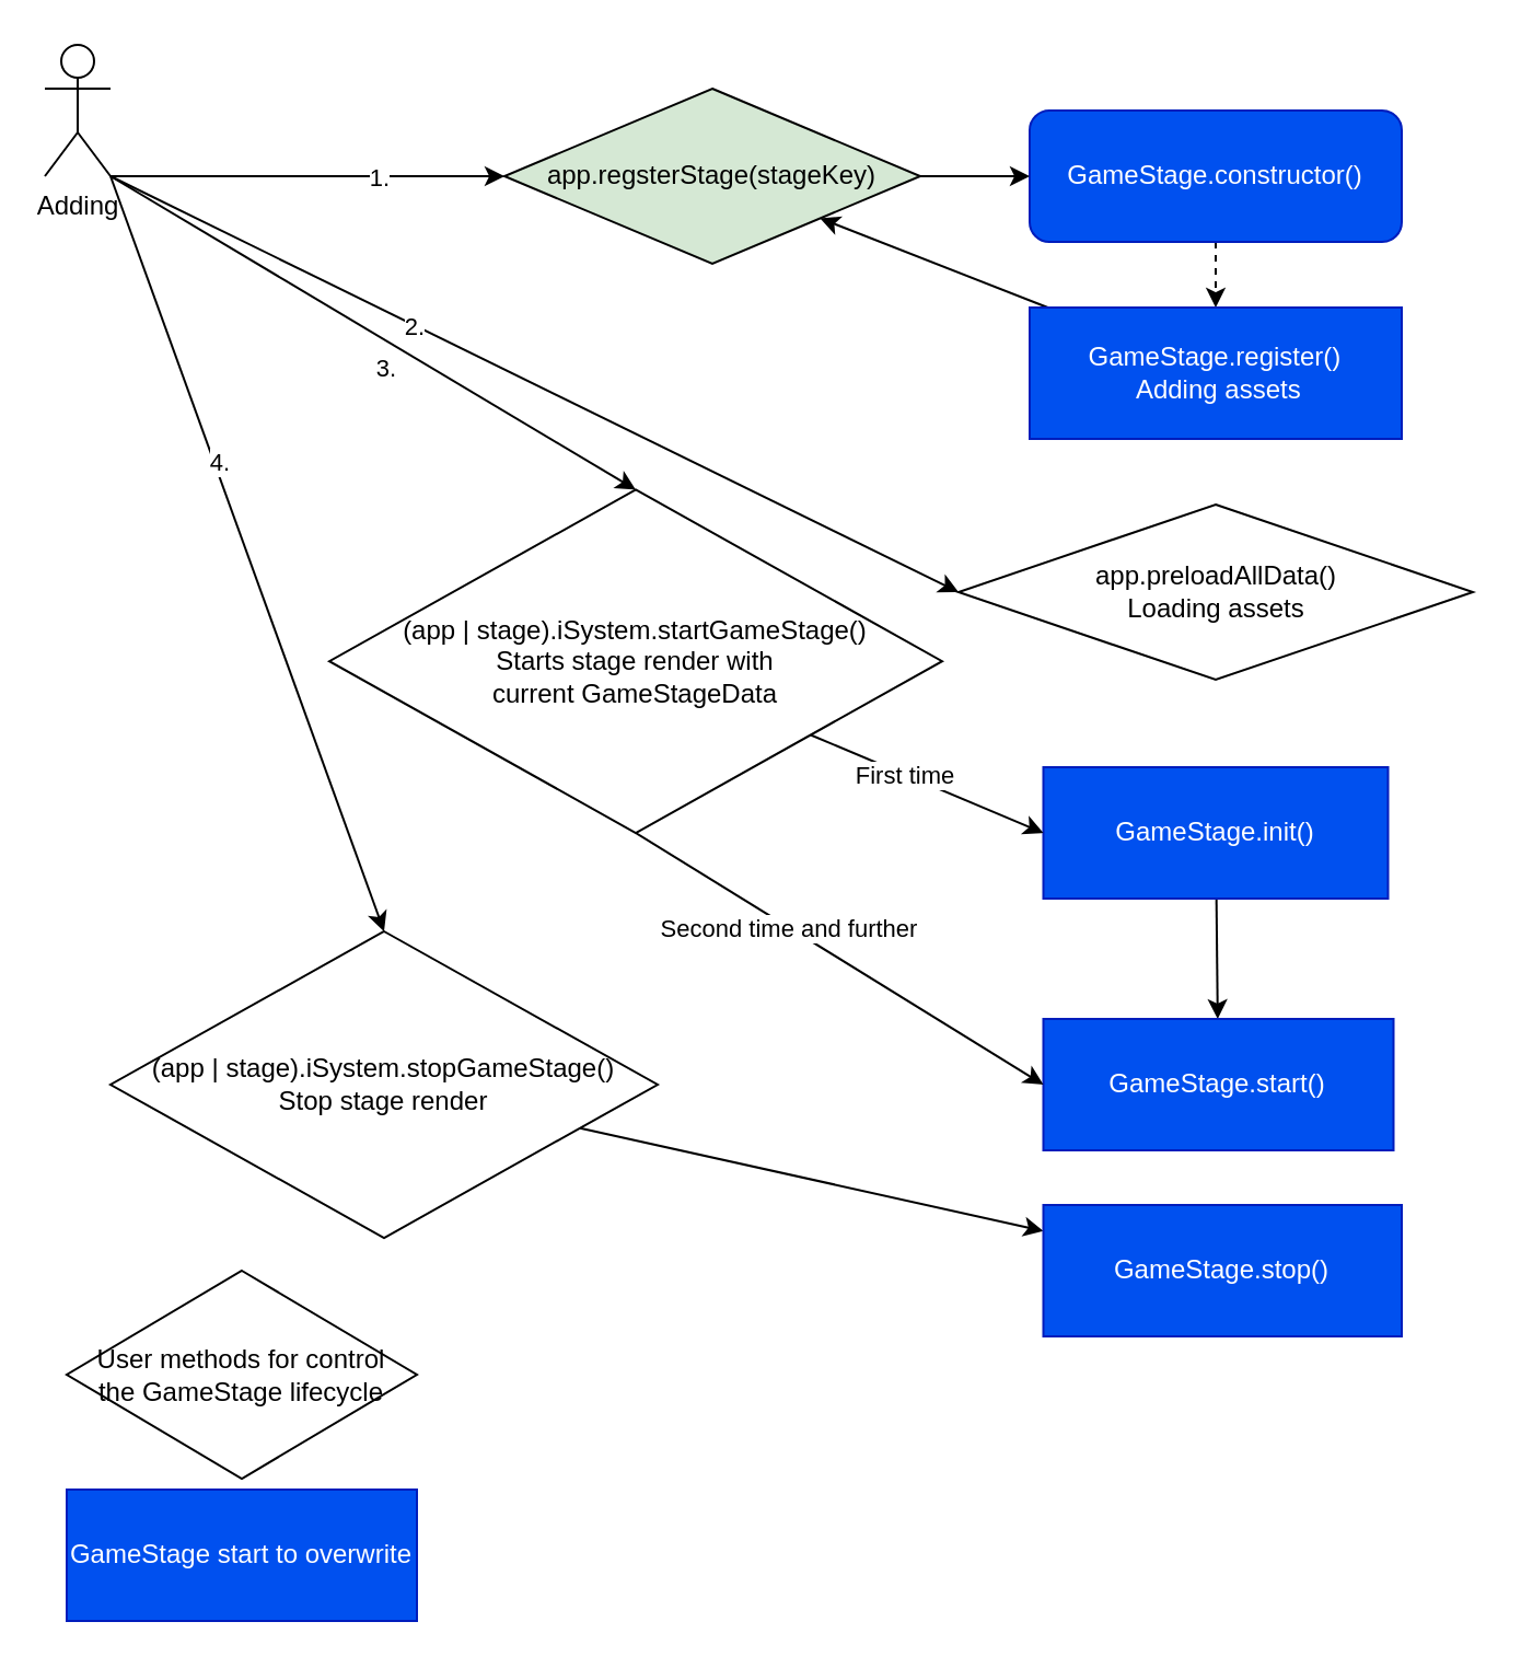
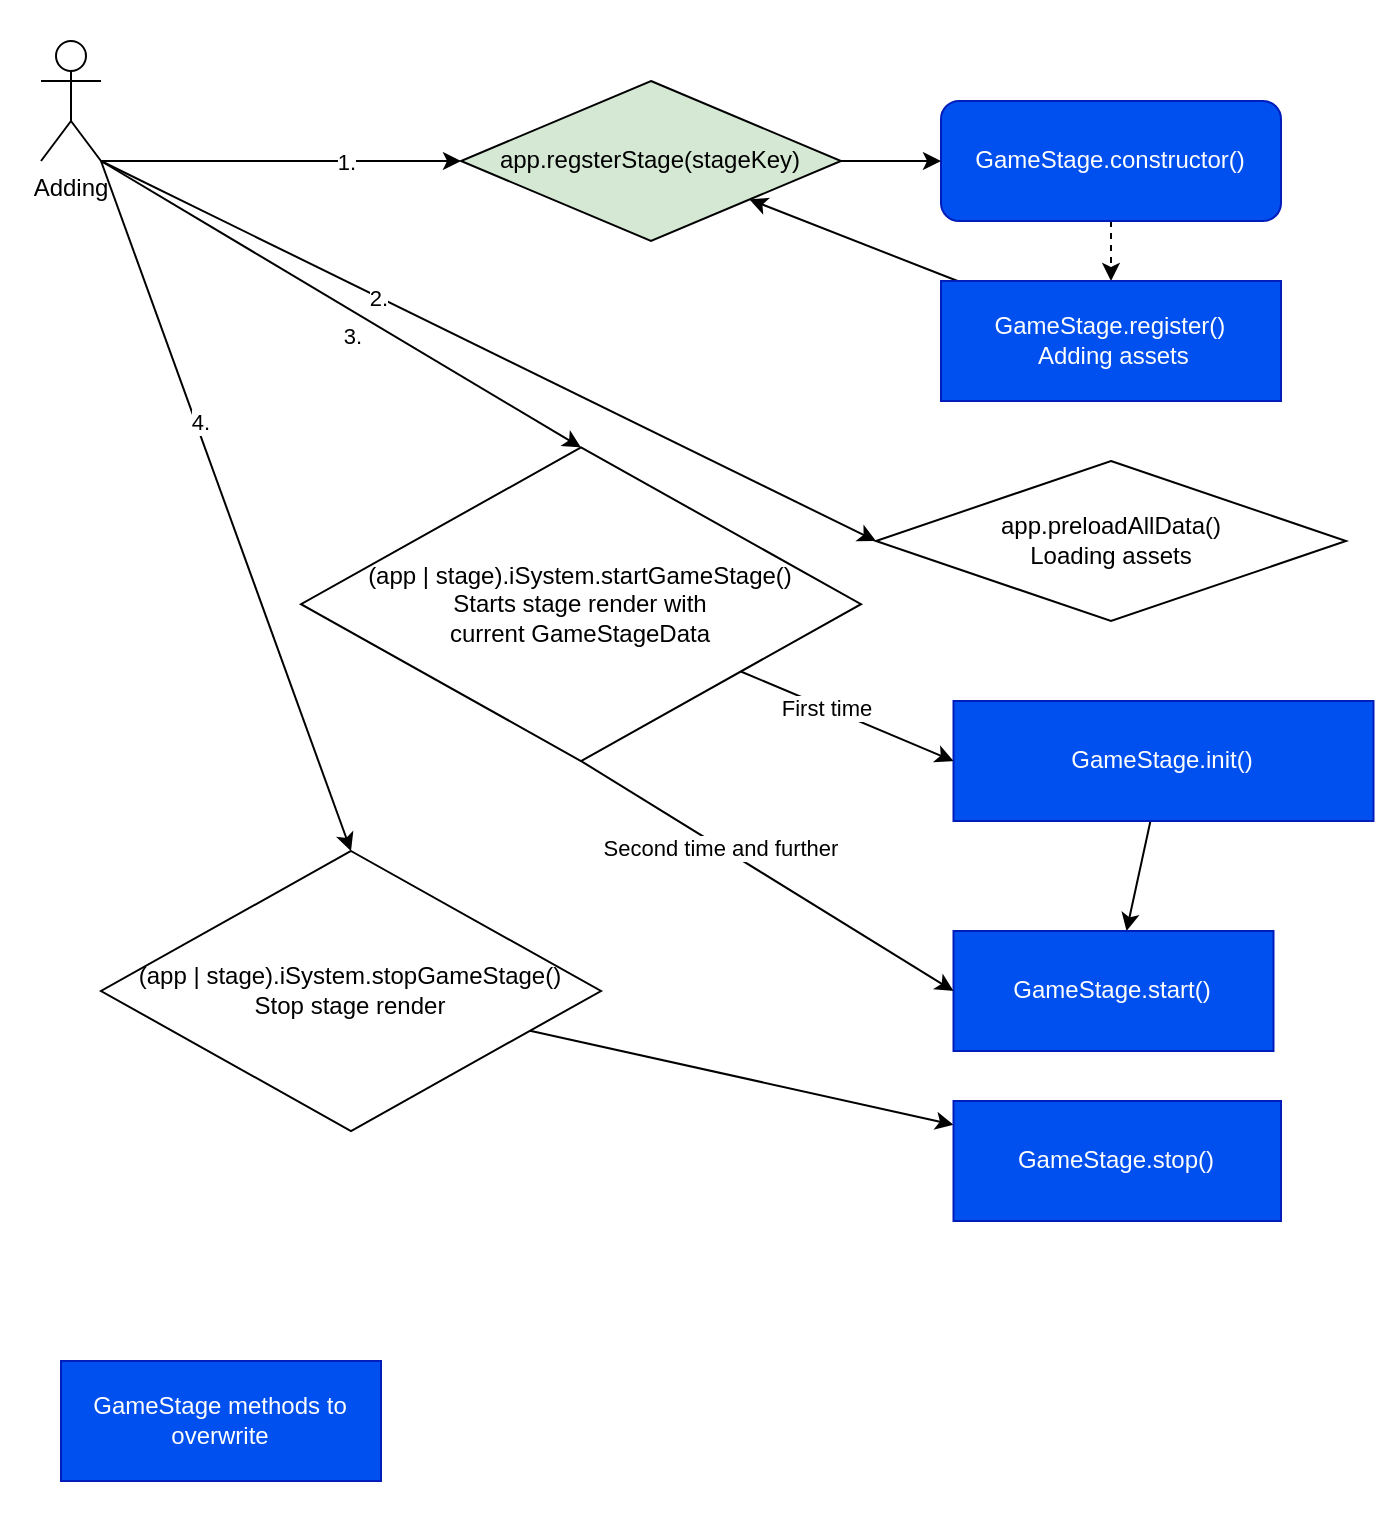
  <mxCell id="0" />
  <mxCell id="1" parent="0" />
  <mxCell id="2" value="" style="edgeStyle=none;html=1;dashed=1;" parent="1" source="3" target="5" edge="1"><mxGeometry relative="1" as="geometry" /></mxCell>
  <mxCell id="3" value="GameStage.constructor()" style="whiteSpace=wrap;html=1;fillColor=#0050ef;fontColor=#ffffff;strokeColor=#001DBC;rounded=1;" parent="1" vertex="1"><mxGeometry x="470" y="50" width="170" height="60" as="geometry" /></mxCell>
  <mxCell id="4" value="" style="edgeStyle=none;html=1;" parent="1" source="5" target="20" edge="1"><mxGeometry relative="1" as="geometry" /></mxCell>
  <mxCell id="5" value="GameStage.register()&lt;br&gt;&amp;nbsp;Adding assets" style="whiteSpace=wrap;html=1;rounded=0;fillColor=#0050ef;fontColor=#ffffff;strokeColor=#001DBC;" parent="1" vertex="1"><mxGeometry x="470" y="140" width="170" height="60" as="geometry" /></mxCell>
  <mxCell id="6" value="app.preloadAllData()&lt;br&gt;Loading assets" style="rhombus;whiteSpace=wrap;html=1;rounded=0;" parent="1" vertex="1"><mxGeometry x="437.5" y="230" width="235" height="80" as="geometry" /></mxCell>
  <mxCell id="7" value="" style="edgeStyle=none;html=1;" parent="1" source="8" target="9" edge="1"><mxGeometry relative="1" as="geometry" /></mxCell>
- <mxCell id="8" value="GameStage.init()" style="whiteSpace=wrap;html=1;rounded=0;fillColor=#0050ef;fontColor=#ffffff;strokeColor=#001DBC;" parent="1" vertex="1"><mxGeometry x="476.25" y="350" width="157.5" height="60" as="geometry" /></mxCell>
+ <mxCell id="8" value="GameStage.init()" style="whiteSpace=wrap;html=1;rounded=0;fillColor=#0050ef;fontColor=#ffffff;strokeColor=#001DBC;" parent="1" vertex="1"><mxGeometry x="476.25" y="350" width="210" height="60" as="geometry" /></mxCell>
  <mxCell id="9" value="GameStage.start()" style="whiteSpace=wrap;html=1;rounded=0;fillColor=#0050ef;fontColor=#ffffff;strokeColor=#001DBC;" parent="1" vertex="1"><mxGeometry x="476.25" y="465" width="160" height="60" as="geometry" /></mxCell>
  <mxCell id="10" value="" style="edgeStyle=none;html=1;entryX=0;entryY=0.5;entryDx=0;entryDy=0;exitX=1;exitY=1;exitDx=0;exitDy=0;exitPerimeter=0;" parent="1" source="18" target="20" edge="1"><mxGeometry relative="1" as="geometry"><mxPoint x="155" y="50" as="targetPoint" /></mxGeometry></mxCell>
  <mxCell id="11" value="1." style="edgeLabel;html=1;align=center;verticalAlign=middle;resizable=0;points=[];" parent="10" vertex="1" connectable="0"><mxGeometry x="0.356" y="1" relative="1" as="geometry"><mxPoint y="1" as="offset" /></mxGeometry></mxCell>
  <mxCell id="12" style="edgeStyle=none;html=1;exitX=1;exitY=1;exitDx=0;exitDy=0;exitPerimeter=0;entryX=0;entryY=0.5;entryDx=0;entryDy=0;" parent="1" source="18" target="6" edge="1"><mxGeometry relative="1" as="geometry" /></mxCell>
  <mxCell id="13" value="2." style="edgeLabel;html=1;align=center;verticalAlign=middle;resizable=0;points=[];" parent="12" vertex="1" connectable="0"><mxGeometry x="-0.749" y="-1" relative="1" as="geometry"><mxPoint x="90" y="44" as="offset" /></mxGeometry></mxCell>
  <mxCell id="14" style="edgeStyle=none;html=1;exitX=1;exitY=1;exitDx=0;exitDy=0;exitPerimeter=0;entryX=0.5;entryY=0;entryDx=0;entryDy=0;" parent="1" source="18" target="25" edge="1"><mxGeometry relative="1" as="geometry"><mxPoint x="220" y="350" as="targetPoint" /></mxGeometry></mxCell>
  <mxCell id="15" value="3." style="edgeLabel;html=1;align=center;verticalAlign=middle;resizable=0;points=[];" parent="14" vertex="1" connectable="0"><mxGeometry x="-0.613" y="3" relative="1" as="geometry"><mxPoint x="78" y="62" as="offset" /></mxGeometry></mxCell>
  <mxCell id="16" style="edgeStyle=none;html=1;exitX=1;exitY=1;exitDx=0;exitDy=0;exitPerimeter=0;entryX=0.5;entryY=0;entryDx=0;entryDy=0;" parent="1" source="18" target="27" edge="1"><mxGeometry relative="1" as="geometry" /></mxCell>
  <mxCell id="17" value="4." style="edgeLabel;html=1;align=center;verticalAlign=middle;resizable=0;points=[];" parent="16" vertex="1" connectable="0"><mxGeometry x="-0.531" y="-4" relative="1" as="geometry"><mxPoint x="24" y="48" as="offset" /></mxGeometry></mxCell>
  <mxCell id="18" value="Adding" style="shape=umlActor;verticalLabelPosition=bottom;verticalAlign=top;html=1;outlineConnect=0;" parent="1" vertex="1"><mxGeometry x="20" y="20" width="30" height="60" as="geometry" /></mxCell>
  <mxCell id="19" value="" style="edgeStyle=none;html=1;" parent="1" source="20" target="3" edge="1"><mxGeometry relative="1" as="geometry" /></mxCell>
  <mxCell id="20" value="app.regsterStage(stageKey)" style="rhombus;whiteSpace=wrap;html=1;rounded=0;fillColor=#d5e8d4;" parent="1" vertex="1"><mxGeometry x="230" y="40" width="190" height="80" as="geometry" /></mxCell>
  <mxCell id="21" style="edgeStyle=none;html=1;entryX=0;entryY=0.5;entryDx=0;entryDy=0;" parent="1" source="25" target="8" edge="1"><mxGeometry relative="1" as="geometry" /></mxCell>
  <mxCell id="22" value="First time" style="edgeLabel;html=1;align=center;verticalAlign=middle;resizable=0;points=[];" parent="21" vertex="1" connectable="0"><mxGeometry x="-0.2" y="1" relative="1" as="geometry"><mxPoint y="1" as="offset" /></mxGeometry></mxCell>
  <mxCell id="23" style="edgeStyle=none;html=1;exitX=0.5;exitY=1;exitDx=0;exitDy=0;entryX=0;entryY=0.5;entryDx=0;entryDy=0;" parent="1" source="25" target="9" edge="1"><mxGeometry relative="1" as="geometry" /></mxCell>
  <mxCell id="24" value="Second time and further" style="edgeLabel;html=1;align=center;verticalAlign=middle;resizable=0;points=[];" parent="23" vertex="1" connectable="0"><mxGeometry x="-0.251" y="-1" relative="1" as="geometry"><mxPoint as="offset" /></mxGeometry></mxCell>
  <mxCell id="25" value="(app | stage).iSystem.startGameStage()&lt;br&gt;Starts stage render with&lt;br&gt;current GameStageData&lt;br&gt;" style="rhombus;whiteSpace=wrap;html=1;rounded=0;" parent="1" vertex="1"><mxGeometry x="150" y="223.2" width="280" height="156.8" as="geometry" /></mxCell>
  <mxCell id="26" value="" style="edgeStyle=none;html=1;" parent="1" source="27" target="28" edge="1"><mxGeometry relative="1" as="geometry" /></mxCell>
  <mxCell id="27" value="(app | stage).iSystem.stopGameStage()&lt;br&gt;Stop stage render" style="rhombus;whiteSpace=wrap;html=1;rounded=0;" parent="1" vertex="1"><mxGeometry x="50" y="425" width="250" height="140" as="geometry" /></mxCell>
  <mxCell id="28" value="GameStage.stop()" style="whiteSpace=wrap;html=1;rounded=0;fillColor=#0050ef;fontColor=#ffffff;strokeColor=#001DBC;" parent="1" vertex="1"><mxGeometry x="476.25" y="550" width="163.75" height="60" as="geometry" /></mxCell>
- <mxCell id="29" value="GameStage start to overwrite" style="rounded=0;whiteSpace=wrap;html=1;fillColor=#0050ef;fontColor=#ffffff;strokeColor=#001DBC;" parent="1" vertex="1"><mxGeometry x="30" y="680" width="160" height="60" as="geometry" /></mxCell>
- <mxCell id="30" value="User methods for control &lt;br&gt;the GameStage lifecycle" style="rhombus;whiteSpace=wrap;html=1;rounded=0;" parent="1" vertex="1"><mxGeometry x="30" y="580" width="160" height="95" as="geometry" /></mxCell>
+ <mxCell id="29" value="GameStage methods to overwrite" style="rounded=0;whiteSpace=wrap;html=1;fillColor=#0050ef;fontColor=#ffffff;strokeColor=#001DBC;" parent="1" vertex="1"><mxGeometry x="30" y="680" width="160" height="60" as="geometry" /></mxCell>
